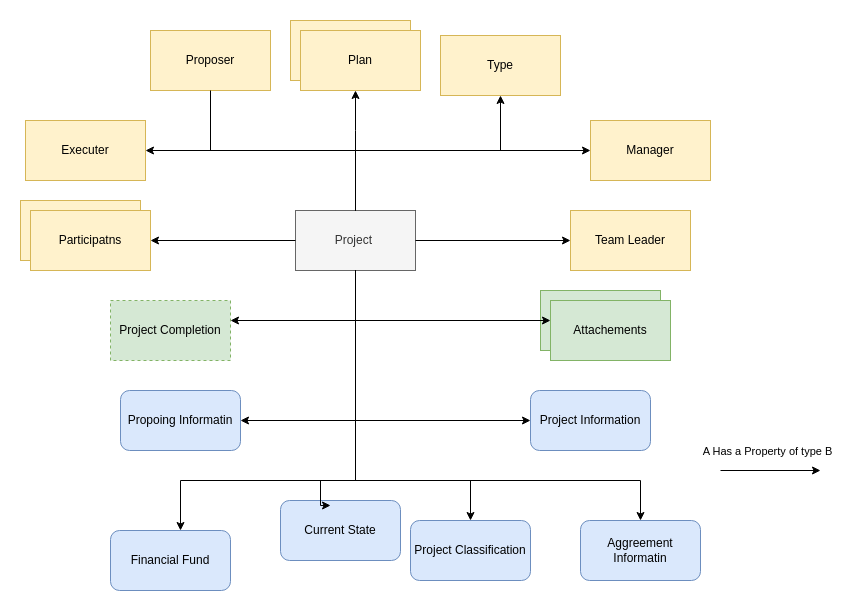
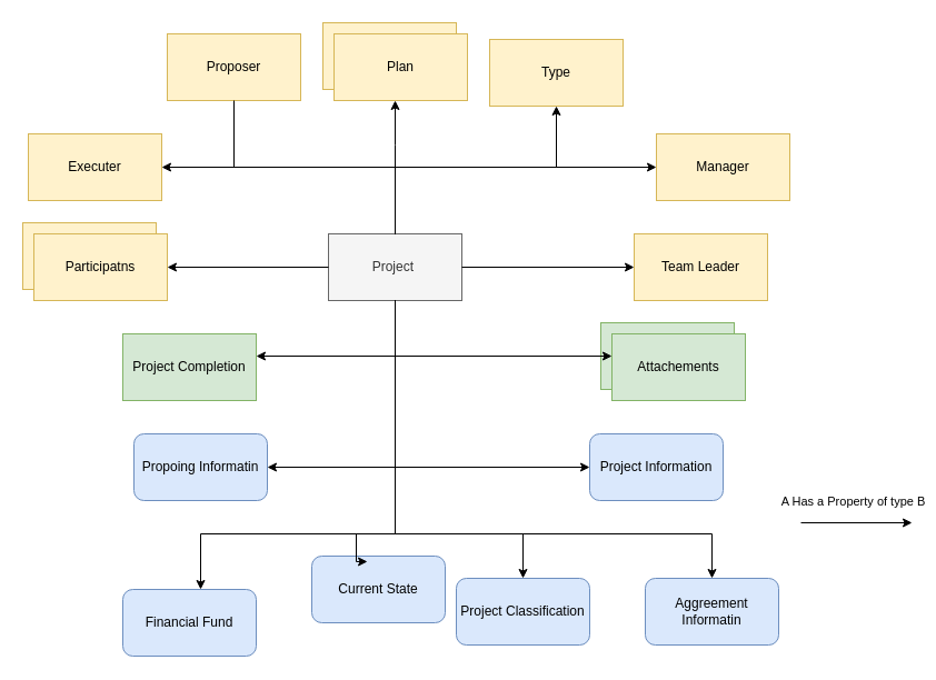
  <mxCell id="0" />
  <mxCell id="1" parent="0" />
  <mxCell id="2" value="Project&amp;nbsp;" style="rounded=0;whiteSpace=wrap;html=1;fillColor=#f5f5f5;fontColor=#333333;strokeColor=#666666;" vertex="1" parent="1"><mxGeometry x="295" y="210" width="120" height="60" as="geometry" /></mxCell>
  <mxCell id="3" value="Propoing Informatin" style="rounded=1;whiteSpace=wrap;html=1;fillColor=#dae8fc;strokeColor=#6c8ebf;" vertex="1" parent="1"><mxGeometry x="120" y="390" width="120" height="60" as="geometry" /></mxCell>
  <mxCell id="4" value="Financial Fund" style="rounded=1;whiteSpace=wrap;html=1;fillColor=#dae8fc;strokeColor=#6c8ebf;" vertex="1" parent="1"><mxGeometry x="110" y="530" width="120" height="60" as="geometry" /></mxCell>
  <mxCell id="5" value="Project Classification" style="rounded=1;whiteSpace=wrap;html=1;fillColor=#dae8fc;strokeColor=#6c8ebf;" vertex="1" parent="1"><mxGeometry x="410" y="520" width="120" height="60" as="geometry" /></mxCell>
  <mxCell id="6" value="Current State" style="rounded=1;whiteSpace=wrap;html=1;fillColor=#dae8fc;strokeColor=#6c8ebf;" vertex="1" parent="1"><mxGeometry x="280" y="500" width="120" height="60" as="geometry" /></mxCell>
  <mxCell id="7" value="Project Information" style="rounded=1;whiteSpace=wrap;html=1;fillColor=#dae8fc;strokeColor=#6c8ebf;" vertex="1" parent="1"><mxGeometry x="530" y="390" width="120" height="60" as="geometry" /></mxCell>
  <mxCell id="8" value="Aggreement Informatin" style="rounded=1;whiteSpace=wrap;html=1;fillColor=#dae8fc;strokeColor=#6c8ebf;" vertex="1" parent="1"><mxGeometry x="580" y="520" width="120" height="60" as="geometry" /></mxCell>
- <mxCell id="9" value="Project Completion" style="rounded=0;whiteSpace=wrap;html=1;fillColor=#d5e8d4;strokeColor=#82b366;dashed=1;" vertex="1" parent="1"><mxGeometry x="110" y="300" width="120" height="60" as="geometry" /></mxCell>
+ <mxCell id="9" value="Project Completion" style="rounded=0;whiteSpace=wrap;html=1;fillColor=#d5e8d4;strokeColor=#82b366;" vertex="1" parent="1"><mxGeometry x="110" y="300" width="120" height="60" as="geometry" /></mxCell>
  <mxCell id="10" value="Team Leader" style="rounded=0;whiteSpace=wrap;html=1;fillColor=#fff2cc;strokeColor=#d6b656;" vertex="1" parent="1"><mxGeometry x="570" y="210" width="120" height="60" as="geometry" /></mxCell>
  <mxCell id="11" value="Manager" style="rounded=0;whiteSpace=wrap;html=1;fillColor=#fff2cc;strokeColor=#d6b656;" vertex="1" parent="1"><mxGeometry x="590" y="120" width="120" height="60" as="geometry" /></mxCell>
  <mxCell id="12" value="" style="group" vertex="1" connectable="0" parent="1"><mxGeometry x="20" y="200" width="130" height="70" as="geometry" /></mxCell>
  <mxCell id="13" value="Participatns" style="rounded=0;whiteSpace=wrap;html=1;fillColor=#fff2cc;strokeColor=#d6b656;" vertex="1" parent="12"><mxGeometry width="120" height="60" as="geometry" /></mxCell>
  <mxCell id="14" value="Participatns" style="rounded=0;whiteSpace=wrap;html=1;fillColor=#fff2cc;strokeColor=#d6b656;" vertex="1" parent="12"><mxGeometry x="10" y="10" width="120" height="60" as="geometry" /></mxCell>
  <mxCell id="15" value="" style="group" vertex="1" connectable="0" parent="1"><mxGeometry x="540" y="290" width="130" height="70" as="geometry" /></mxCell>
  <mxCell id="16" value="Attachements" style="rounded=0;whiteSpace=wrap;html=1;fillColor=#d5e8d4;strokeColor=#82b366;" vertex="1" parent="15"><mxGeometry width="120" height="60" as="geometry" /></mxCell>
  <mxCell id="17" value="Attachements" style="rounded=0;whiteSpace=wrap;html=1;fillColor=#d5e8d4;strokeColor=#82b366;" vertex="1" parent="15"><mxGeometry x="10" y="10" width="120" height="60" as="geometry" /></mxCell>
  <mxCell id="18" value="Proposer" style="rounded=0;whiteSpace=wrap;html=1;fillColor=#fff2cc;strokeColor=#d6b656;" vertex="1" parent="1"><mxGeometry x="150" y="30" width="120" height="60" as="geometry" /></mxCell>
  <mxCell id="19" value="Executer" style="rounded=0;whiteSpace=wrap;html=1;fillColor=#fff2cc;strokeColor=#d6b656;" vertex="1" parent="1"><mxGeometry x="25" y="120" width="120" height="60" as="geometry" /></mxCell>
  <mxCell id="20" value="Type" style="rounded=0;whiteSpace=wrap;html=1;fillColor=#fff2cc;strokeColor=#d6b656;" vertex="1" parent="1"><mxGeometry x="440" y="35" width="120" height="60" as="geometry" /></mxCell>
  <mxCell id="21" value="" style="group" vertex="1" connectable="0" parent="1"><mxGeometry x="290" y="20" width="130" height="70" as="geometry" /></mxCell>
  <mxCell id="22" value="Type" style="rounded=0;whiteSpace=wrap;html=1;fillColor=#fff2cc;strokeColor=#d6b656;" vertex="1" parent="21"><mxGeometry width="120" height="60" as="geometry" /></mxCell>
  <mxCell id="23" value="Plan" style="rounded=0;whiteSpace=wrap;html=1;fillColor=#fff2cc;strokeColor=#d6b656;" vertex="1" parent="21"><mxGeometry x="10" y="10" width="120" height="60" as="geometry" /></mxCell>
  <mxCell id="24" value="" style="endArrow=classic;html=1;rounded=0;exitX=0.5;exitY=0;exitDx=0;exitDy=0;edgeStyle=orthogonalEdgeStyle;" edge="1" parent="1" source="2" target="20"><mxGeometry width="50" height="50" relative="1" as="geometry"><mxPoint x="360" y="140" as="sourcePoint" /><mxPoint x="465" y="120" as="targetPoint" /><Array as="points"><mxPoint x="355" y="150" /><mxPoint x="500" y="150" /></Array></mxGeometry></mxCell>
  <mxCell id="25" value="" style="endArrow=classic;html=1;rounded=0;exitX=0.5;exitY=0;exitDx=0;exitDy=0;edgeStyle=orthogonalEdgeStyle;" edge="1" parent="1" source="2" target="11"><mxGeometry width="50" height="50" relative="1" as="geometry"><mxPoint x="360" y="210" as="sourcePoint" /><mxPoint x="460" y="105" as="targetPoint" /><Array as="points"><mxPoint x="355" y="150" /><mxPoint x="630" y="150" /></Array></mxGeometry></mxCell>
  <mxCell id="26" value="" style="endArrow=classic;html=1;rounded=0;edgeStyle=orthogonalEdgeStyle;" edge="1" parent="1" source="2" target="10"><mxGeometry width="50" height="50" relative="1" as="geometry"><mxPoint x="370" y="220" as="sourcePoint" /><mxPoint x="568" y="105" as="targetPoint" /><Array as="points" /></mxGeometry></mxCell>
  <mxCell id="27" value="" style="endArrow=classic;html=1;rounded=0;exitX=0.5;exitY=0;exitDx=0;exitDy=0;edgeStyle=orthogonalEdgeStyle;" edge="1" parent="1" source="2" target="23"><mxGeometry width="50" height="50" relative="1" as="geometry"><mxPoint x="380" y="230" as="sourcePoint" /><mxPoint x="578" y="115" as="targetPoint" /><Array as="points"><mxPoint x="355" y="130" /><mxPoint x="355" y="130" /></Array></mxGeometry></mxCell>
  <mxCell id="28" value="" style="endArrow=none;html=1;rounded=0;exitX=0.5;exitY=0;exitDx=0;exitDy=0;edgeStyle=orthogonalEdgeStyle;" edge="1" parent="1" source="2" target="18"><mxGeometry width="50" height="50" relative="1" as="geometry"><mxPoint x="360" y="210" as="sourcePoint" /><mxPoint x="588" y="125" as="targetPoint" /></mxGeometry></mxCell>
  <mxCell id="29" value="" style="endArrow=classic;html=1;rounded=0;exitX=0.5;exitY=0;exitDx=0;exitDy=0;edgeStyle=orthogonalEdgeStyle;" edge="1" parent="1" source="2" target="19"><mxGeometry width="50" height="50" relative="1" as="geometry"><mxPoint x="360" y="220" as="sourcePoint" /><mxPoint x="185" y="100" as="targetPoint" /><Array as="points"><mxPoint x="355" y="150" /></Array></mxGeometry></mxCell>
  <mxCell id="30" value="" style="endArrow=classic;html=1;rounded=0;edgeStyle=orthogonalEdgeStyle;" edge="1" parent="1" source="2" target="14"><mxGeometry width="50" height="50" relative="1" as="geometry"><mxPoint x="320" y="230" as="sourcePoint" /><mxPoint x="195" y="110" as="targetPoint" /><Array as="points" /></mxGeometry></mxCell>
  <mxCell id="31" value="" style="endArrow=classic;html=1;rounded=0;edgeStyle=orthogonalEdgeStyle;" edge="1" parent="1" source="2" target="9"><mxGeometry width="50" height="50" relative="1" as="geometry"><mxPoint x="385" y="240" as="sourcePoint" /><mxPoint x="205" y="120" as="targetPoint" /><Array as="points"><mxPoint x="355" y="320" /></Array></mxGeometry></mxCell>
  <mxCell id="32" value="" style="endArrow=classic;html=1;rounded=0;edgeStyle=orthogonalEdgeStyle;" edge="1" parent="1" source="2" target="17"><mxGeometry width="50" height="50" relative="1" as="geometry"><mxPoint x="309" y="259" as="sourcePoint" /><mxPoint x="190" y="310" as="targetPoint" /><Array as="points"><mxPoint x="355" y="320" /></Array></mxGeometry></mxCell>
  <mxCell id="33" value="" style="endArrow=classic;html=1;rounded=0;edgeStyle=orthogonalEdgeStyle;" edge="1" parent="1" source="2" target="3"><mxGeometry width="50" height="50" relative="1" as="geometry"><mxPoint x="370" y="280" as="sourcePoint" /><mxPoint x="190" y="440" as="targetPoint" /><Array as="points"><mxPoint x="355" y="420" /></Array></mxGeometry></mxCell>
  <mxCell id="34" value="" style="endArrow=classic;html=1;rounded=0;edgeStyle=orthogonalEdgeStyle;" edge="1" parent="1" source="2" target="4"><mxGeometry width="50" height="50" relative="1" as="geometry"><mxPoint x="329" y="279" as="sourcePoint" /><mxPoint x="210" y="330" as="targetPoint" /><Array as="points"><mxPoint x="355" y="480" /><mxPoint x="180" y="480" /></Array></mxGeometry></mxCell>
  <mxCell id="35" value="" style="endArrow=classic;html=1;rounded=0;edgeStyle=orthogonalEdgeStyle;entryX=0.417;entryY=0.083;entryDx=0;entryDy=0;entryPerimeter=0;" edge="1" parent="1" source="2" target="6"><mxGeometry width="50" height="50" relative="1" as="geometry"><mxPoint x="339" y="289" as="sourcePoint" /><mxPoint x="220" y="340" as="targetPoint" /><Array as="points"><mxPoint x="355" y="480" /><mxPoint x="320" y="480" /></Array></mxGeometry></mxCell>
  <mxCell id="36" value="" style="endArrow=classic;html=1;rounded=0;edgeStyle=orthogonalEdgeStyle;" edge="1" parent="1" source="2" target="5"><mxGeometry width="50" height="50" relative="1" as="geometry"><mxPoint x="349" y="299" as="sourcePoint" /><mxPoint x="230" y="350" as="targetPoint" /><Array as="points"><mxPoint x="355" y="480" /><mxPoint x="470" y="480" /></Array></mxGeometry></mxCell>
  <mxCell id="37" value="" style="endArrow=classic;html=1;rounded=0;edgeStyle=orthogonalEdgeStyle;" edge="1" parent="1" source="2" target="8"><mxGeometry width="50" height="50" relative="1" as="geometry"><mxPoint x="359" y="309" as="sourcePoint" /><mxPoint x="240" y="360" as="targetPoint" /><Array as="points"><mxPoint x="355" y="480" /><mxPoint x="640" y="480" /></Array></mxGeometry></mxCell>
  <mxCell id="38" value="" style="endArrow=classic;html=1;rounded=0;edgeStyle=orthogonalEdgeStyle;" edge="1" parent="1" source="2" target="7"><mxGeometry width="50" height="50" relative="1" as="geometry"><mxPoint x="355" y="250" as="sourcePoint" /><mxPoint x="560" y="420" as="targetPoint" /><Array as="points"><mxPoint x="355" y="420" /></Array></mxGeometry></mxCell>
  <mxCell id="39" value="" style="endArrow=classic;html=1;rounded=0;" edge="1" parent="1"><mxGeometry width="50" height="50" relative="1" as="geometry"><mxPoint x="720" y="470" as="sourcePoint" /><mxPoint x="820" y="470" as="targetPoint" /></mxGeometry></mxCell>
  <mxCell id="40" value="A Has a Property of type B" style="edgeLabel;html=1;align=center;verticalAlign=middle;resizable=0;points=[];" vertex="1" connectable="0" parent="39"><mxGeometry x="0.086" y="7" relative="1" as="geometry"><mxPoint x="-8" y="-13" as="offset" /></mxGeometry></mxCell>
